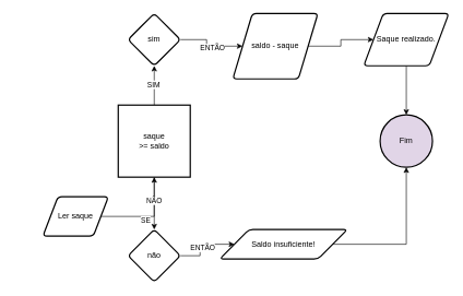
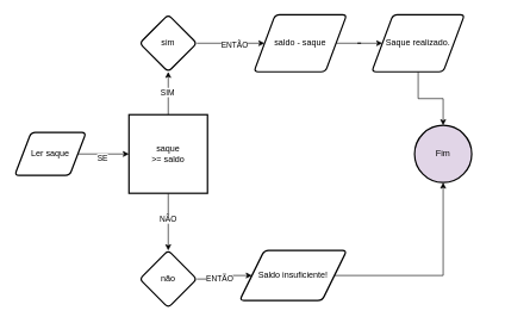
  <mxCell id="0" />
  <mxCell id="1" parent="0" />
  <mxCell id="2" value="" style="edgeStyle=orthogonalEdgeStyle;rounded=0;orthogonalLoop=1;jettySize=auto;html=1;" edge="1" parent="1" source="4" target="9"><mxGeometry relative="1" as="geometry" /></mxCell>
  <mxCell id="3" value="SE" style="edgeLabel;html=1;align=center;verticalAlign=middle;resizable=0;points=[];" vertex="1" connectable="0" parent="2"><mxGeometry x="-0.044" y="-5" relative="1" as="geometry"><mxPoint as="offset" /></mxGeometry></mxCell>
- <mxCell id="4" value="Ler saque" style="shape=parallelogram;html=1;strokeWidth=2;perimeter=parallelogramPerimeter;whiteSpace=wrap;rounded=1;arcSize=12;size=0.23;" vertex="1" parent="1"><mxGeometry x="65" y="300" width="100" height="60" as="geometry" /></mxCell>
+ <mxCell id="4" value="Ler saque" style="shape=parallelogram;html=1;strokeWidth=2;perimeter=parallelogramPerimeter;whiteSpace=wrap;rounded=1;arcSize=12;size=0.23;" vertex="1" parent="1"><mxGeometry x="20" y="185" width="100" height="60" as="geometry" /></mxCell>
  <mxCell id="5" value="" style="edgeStyle=orthogonalEdgeStyle;rounded=0;orthogonalLoop=1;jettySize=auto;html=1;" edge="1" parent="1" source="9" target="12"><mxGeometry relative="1" as="geometry" /></mxCell>
  <mxCell id="6" value="SIM" style="edgeLabel;html=1;align=center;verticalAlign=middle;resizable=0;points=[];" vertex="1" connectable="0" parent="5"><mxGeometry x="0.05" y="2" relative="1" as="geometry"><mxPoint as="offset" /></mxGeometry></mxCell>
  <mxCell id="7" value="" style="edgeStyle=orthogonalEdgeStyle;rounded=0;orthogonalLoop=1;jettySize=auto;html=1;" edge="1" parent="1" source="9" target="17"><mxGeometry relative="1" as="geometry" /></mxCell>
  <mxCell id="8" value="NÃO" style="edgeLabel;html=1;align=center;verticalAlign=middle;resizable=0;points=[];" vertex="1" connectable="0" parent="7"><mxGeometry x="-0.125" y="-1" relative="1" as="geometry"><mxPoint as="offset" /></mxGeometry></mxCell>
  <mxCell id="9" value="saque&lt;div&gt;&amp;gt;= saldo&lt;/div&gt;" style="whiteSpace=wrap;html=1;strokeWidth=2;arcSize=12;rounded=0;" vertex="1" parent="1"><mxGeometry x="180" y="160" width="110" height="110" as="geometry" /></mxCell>
  <mxCell id="10" value="" style="edgeStyle=orthogonalEdgeStyle;rounded=0;orthogonalLoop=1;jettySize=auto;html=1;" edge="1" parent="1" source="12" target="14"><mxGeometry relative="1" as="geometry" /></mxCell>
  <mxCell id="11" value="ENTÃO" style="edgeLabel;html=1;align=center;verticalAlign=middle;resizable=0;points=[];" vertex="1" connectable="0" parent="10"><mxGeometry x="0.104" y="-2" relative="1" as="geometry"><mxPoint as="offset" /></mxGeometry></mxCell>
  <mxCell id="12" value="sim" style="rhombus;whiteSpace=wrap;html=1;strokeWidth=2;rounded=1;arcSize=12;" vertex="1" parent="1"><mxGeometry x="195" y="20" width="80" height="80" as="geometry" /></mxCell>
  <mxCell id="13" value="" style="edgeStyle=orthogonalEdgeStyle;rounded=0;orthogonalLoop=1;jettySize=auto;html=1;" edge="1" parent="1" source="14" target="22"><mxGeometry relative="1" as="geometry" /></mxCell>
- <mxCell id="14" value="saldo - saque" style="shape=parallelogram;html=1;strokeWidth=2;perimeter=parallelogramPerimeter;whiteSpace=wrap;rounded=1;arcSize=12;size=0.23;" vertex="1" parent="1"><mxGeometry x="355" y="20" width="130" height="100" as="geometry" /></mxCell>
+ <mxCell id="14" value="saldo - saque" style="shape=parallelogram;html=1;strokeWidth=2;perimeter=parallelogramPerimeter;whiteSpace=wrap;rounded=1;arcSize=12;size=0.23;" vertex="1" parent="1"><mxGeometry x="355" y="20" width="130" height="80" as="geometry" /></mxCell>
  <mxCell id="15" value="" style="edgeStyle=orthogonalEdgeStyle;rounded=0;orthogonalLoop=1;jettySize=auto;html=1;" edge="1" parent="1" source="17" target="19"><mxGeometry relative="1" as="geometry" /></mxCell>
  <mxCell id="16" value="ENTÃO" style="edgeLabel;html=1;align=center;verticalAlign=middle;resizable=0;points=[];" vertex="1" connectable="0" parent="15"><mxGeometry x="-0.133" y="-3" relative="1" as="geometry"><mxPoint as="offset" /></mxGeometry></mxCell>
  <mxCell id="17" value="não" style="rhombus;whiteSpace=wrap;html=1;strokeWidth=2;rounded=1;arcSize=12;" vertex="1" parent="1"><mxGeometry x="195" y="350" width="80" height="80" as="geometry" /></mxCell>
  <mxCell id="18" value="" style="edgeStyle=orthogonalEdgeStyle;rounded=0;orthogonalLoop=1;jettySize=auto;html=1;" edge="1" parent="1" source="19" target="20"><mxGeometry relative="1" as="geometry" /></mxCell>
- <mxCell id="19" value="Saldo insuficiente!" style="shape=parallelogram;html=1;strokeWidth=2;perimeter=parallelogramPerimeter;whiteSpace=wrap;rounded=1;arcSize=12;size=0.23;" vertex="1" parent="1"><mxGeometry x="335" y="350" width="195" height="45" as="geometry" /></mxCell>
+ <mxCell id="19" value="Saldo insuficiente!" style="shape=parallelogram;html=1;strokeWidth=2;perimeter=parallelogramPerimeter;whiteSpace=wrap;rounded=1;arcSize=12;size=0.23;" vertex="1" parent="1"><mxGeometry x="335" y="350" width="150" height="70" as="geometry" /></mxCell>
  <mxCell id="20" value="Fim" style="ellipse;whiteSpace=wrap;html=1;strokeWidth=2;rounded=1;arcSize=12;fillColor=#e1d5e7;" vertex="1" parent="1"><mxGeometry x="580" y="175" width="80" height="80" as="geometry" /></mxCell>
  <mxCell id="21" value="" style="edgeStyle=orthogonalEdgeStyle;rounded=0;orthogonalLoop=1;jettySize=auto;html=1;" edge="1" parent="1" source="22" target="20"><mxGeometry relative="1" as="geometry" /></mxCell>
- <mxCell id="22" value="Saque realizado." style="shape=parallelogram;html=1;strokeWidth=2;perimeter=parallelogramPerimeter;whiteSpace=wrap;rounded=1;arcSize=12;size=0.23;" vertex="1" parent="1"><mxGeometry x="555" y="20" width="130" height="80" as="geometry" /></mxCell>
+ <mxCell id="22" value="Saque realizado." style="shape=parallelogram;html=1;strokeWidth=2;perimeter=parallelogramPerimeter;whiteSpace=wrap;rounded=1;arcSize=12;size=0.23;" vertex="1" parent="1"><mxGeometry x="520" y="20" width="130" height="80" as="geometry" /></mxCell>
